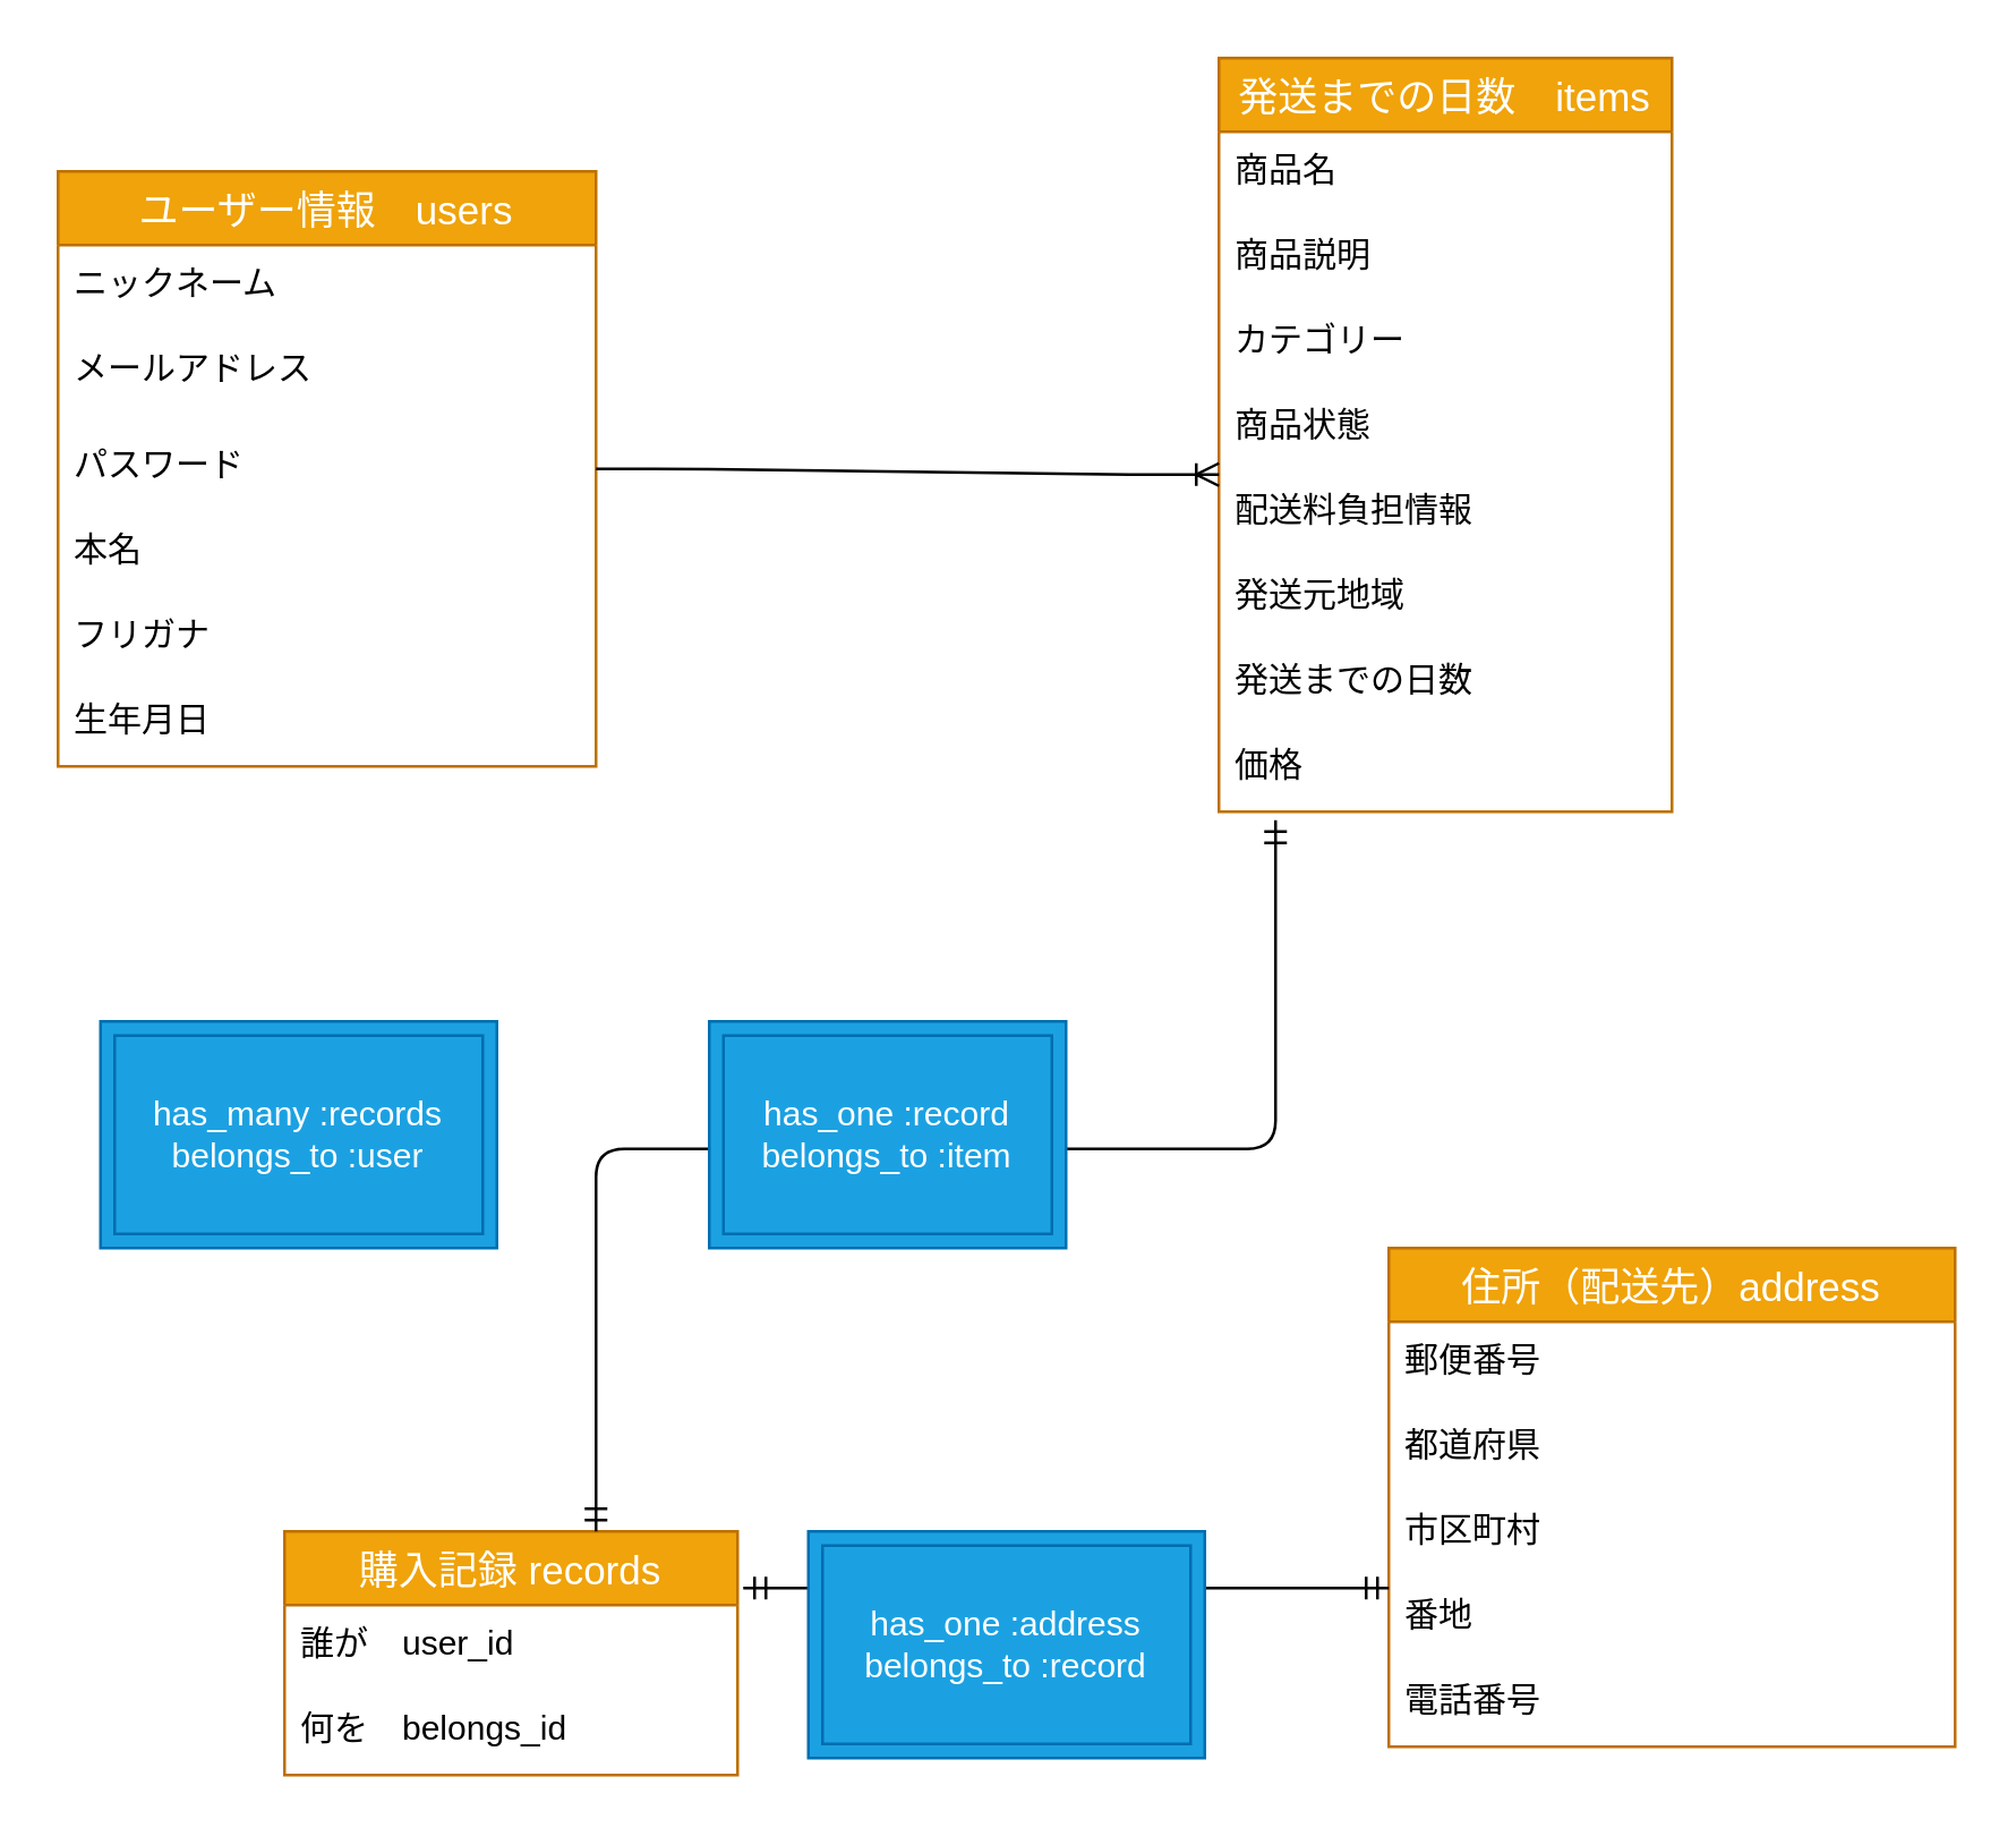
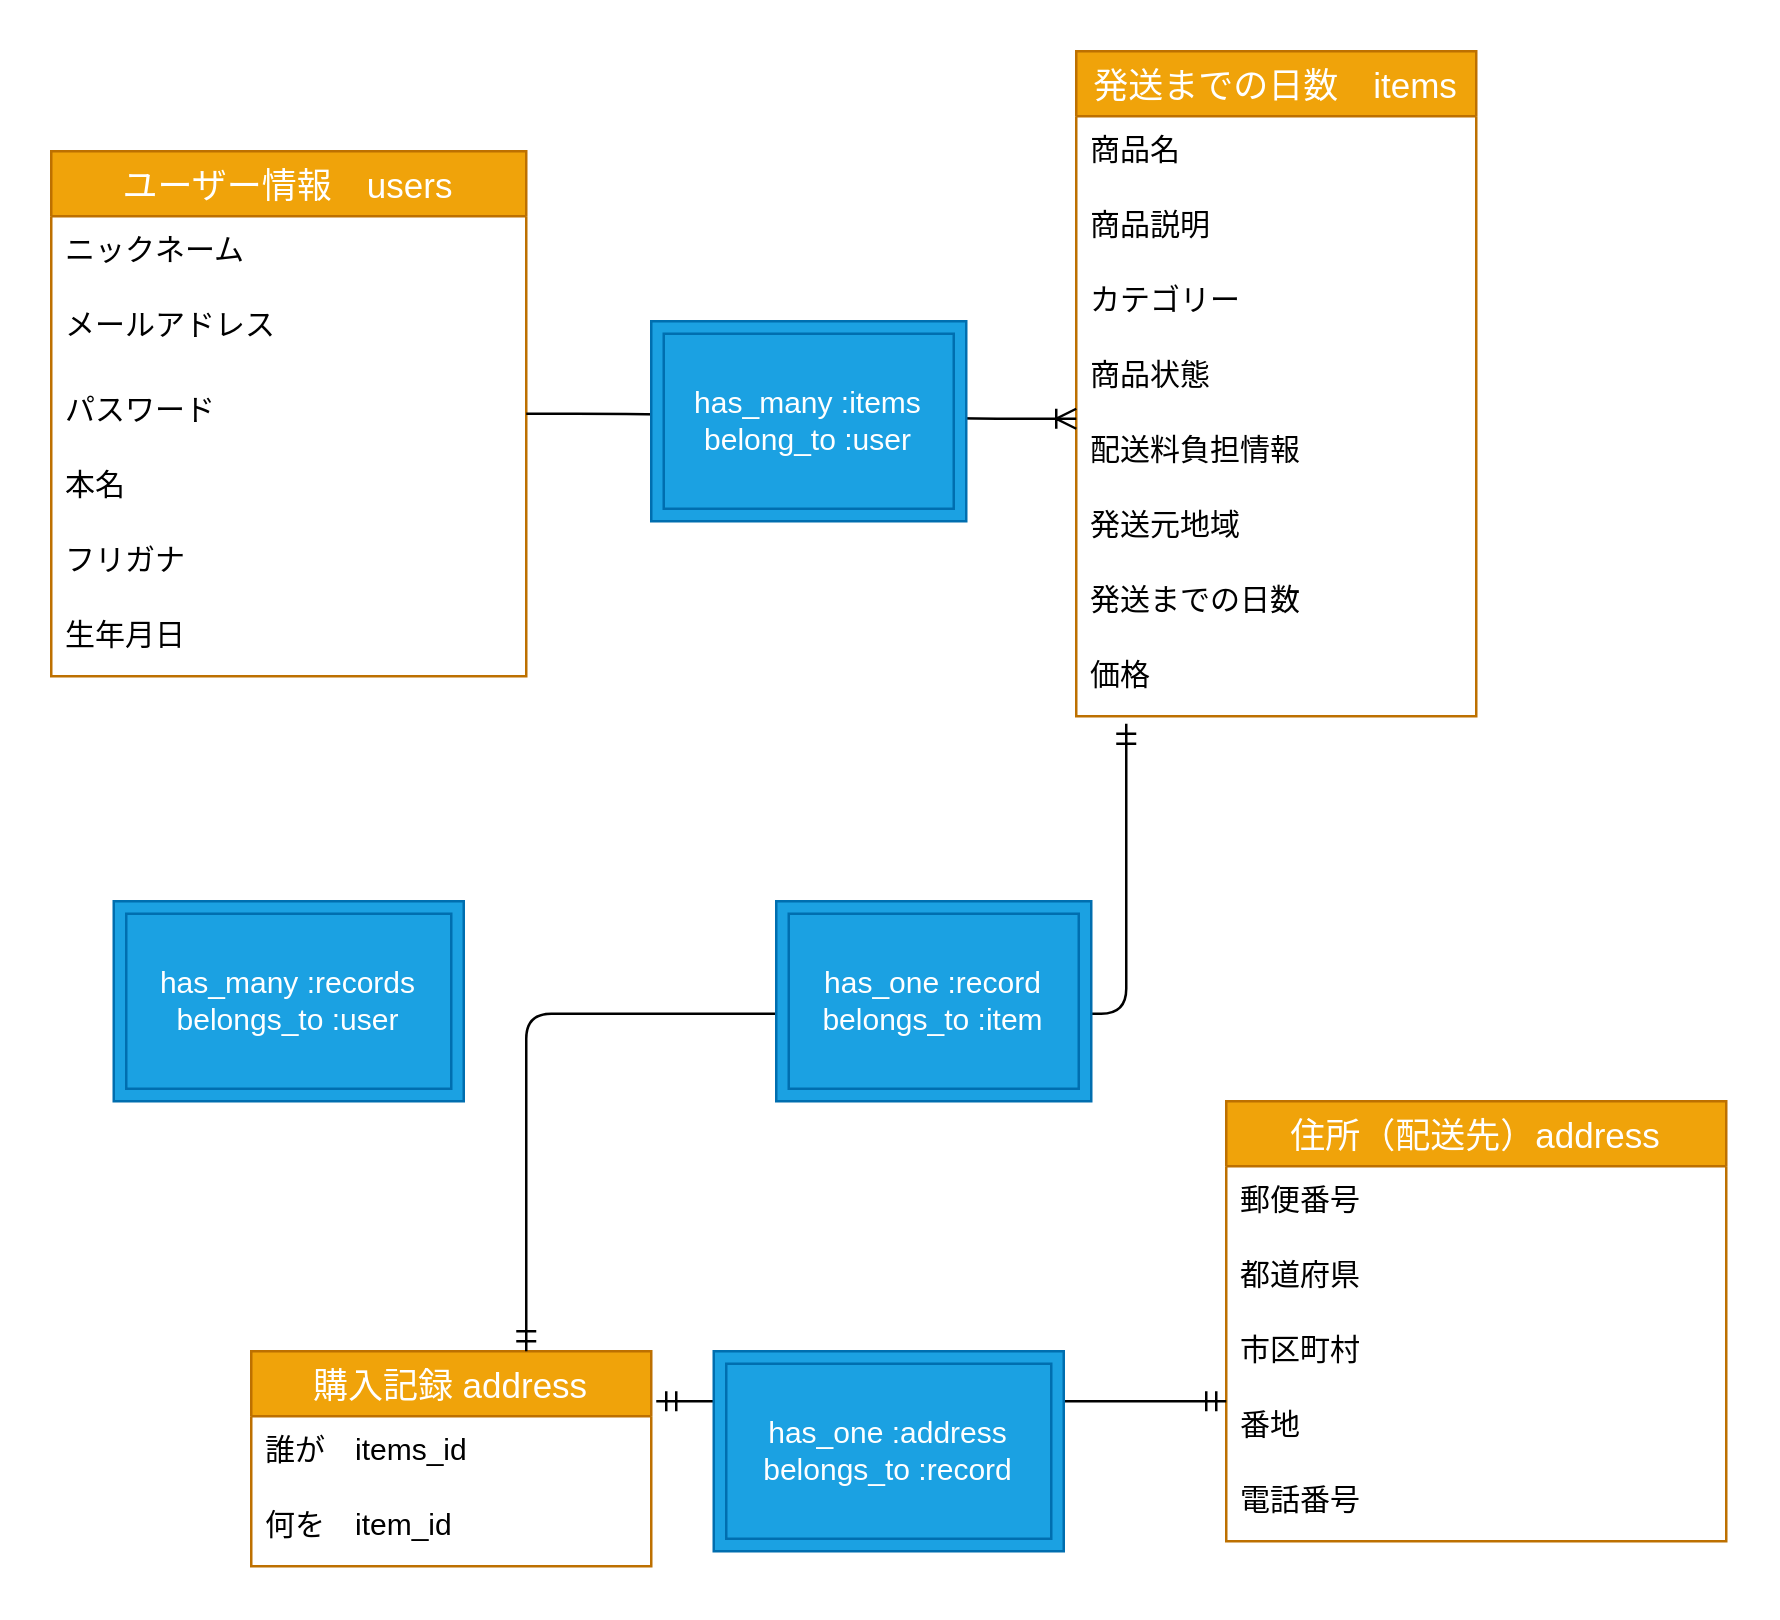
  <mxCell id="0" />
  <mxCell id="1" parent="0" />
  <mxCell id="2" value="ユーザー情報　users" style="swimlane;fontStyle=0;childLayout=stackLayout;horizontal=1;startSize=26;horizontalStack=0;resizeParent=1;resizeParentMax=0;resizeLast=0;collapsible=1;marginBottom=0;align=center;fontSize=14;fillColor=#f0a30a;strokeColor=#BD7000;fontColor=#ffffff;" parent="1" vertex="1"><mxGeometry x="20" y="60" width="190" height="210" as="geometry" /></mxCell>
  <mxCell id="3" value="ニックネーム " style="text;strokeColor=none;fillColor=none;spacingLeft=4;spacingRight=4;overflow=hidden;rotatable=0;points=[[0,0.5],[1,0.5]];portConstraint=eastwest;fontSize=12;" parent="2" vertex="1"><mxGeometry y="26" width="190" height="30" as="geometry" /></mxCell>
  <mxCell id="4" value="メールアドレス " style="text;strokeColor=none;fillColor=none;spacingLeft=4;spacingRight=4;overflow=hidden;rotatable=0;points=[[0,0.5],[1,0.5]];portConstraint=eastwest;fontSize=12;" parent="2" vertex="1"><mxGeometry y="56" width="190" height="34" as="geometry" /></mxCell>
  <mxCell id="5" value="パスワード " style="text;strokeColor=none;fillColor=none;spacingLeft=4;spacingRight=4;overflow=hidden;rotatable=0;points=[[0,0.5],[1,0.5]];portConstraint=eastwest;fontSize=12;" parent="2" vertex="1"><mxGeometry y="90" width="190" height="30" as="geometry" /></mxCell>
  <mxCell id="6" value="本名&#10;" style="text;strokeColor=none;fillColor=none;spacingLeft=4;spacingRight=4;overflow=hidden;rotatable=0;points=[[0,0.5],[1,0.5]];portConstraint=eastwest;fontSize=12;" parent="2" vertex="1"><mxGeometry y="120" width="190" height="30" as="geometry" /></mxCell>
  <mxCell id="7" value="フリガナ" style="text;strokeColor=none;fillColor=none;spacingLeft=4;spacingRight=4;overflow=hidden;rotatable=0;points=[[0,0.5],[1,0.5]];portConstraint=eastwest;fontSize=12;" parent="2" vertex="1"><mxGeometry y="150" width="190" height="30" as="geometry" /></mxCell>
  <mxCell id="8" value="生年月日" style="text;strokeColor=none;fillColor=none;spacingLeft=4;spacingRight=4;overflow=hidden;rotatable=0;points=[[0,0.5],[1,0.5]];portConstraint=eastwest;fontSize=12;" parent="2" vertex="1"><mxGeometry y="180" width="190" height="30" as="geometry" /></mxCell>
  <mxCell id="9" value="発送までの日数　items" style="swimlane;fontStyle=0;childLayout=stackLayout;horizontal=1;startSize=26;horizontalStack=0;resizeParent=1;resizeParentMax=0;resizeLast=0;collapsible=1;marginBottom=0;align=center;fontSize=14;fillColor=#f0a30a;strokeColor=#BD7000;fontColor=#ffffff;" parent="1" vertex="1"><mxGeometry x="430" y="20" width="160" height="266" as="geometry" /></mxCell>
  <mxCell id="10" value="商品名" style="text;strokeColor=none;fillColor=none;spacingLeft=4;spacingRight=4;overflow=hidden;rotatable=0;points=[[0,0.5],[1,0.5]];portConstraint=eastwest;fontSize=12;" parent="9" vertex="1"><mxGeometry y="26" width="160" height="30" as="geometry" /></mxCell>
  <mxCell id="11" value="商品説明" style="text;strokeColor=none;fillColor=none;spacingLeft=4;spacingRight=4;overflow=hidden;rotatable=0;points=[[0,0.5],[1,0.5]];portConstraint=eastwest;fontSize=12;" parent="9" vertex="1"><mxGeometry y="56" width="160" height="30" as="geometry" /></mxCell>
  <mxCell id="12" value="カテゴリー" style="text;strokeColor=none;fillColor=none;spacingLeft=4;spacingRight=4;overflow=hidden;rotatable=0;points=[[0,0.5],[1,0.5]];portConstraint=eastwest;fontSize=12;" parent="9" vertex="1"><mxGeometry y="86" width="160" height="30" as="geometry" /></mxCell>
  <mxCell id="13" value="商品状態" style="text;strokeColor=none;fillColor=none;spacingLeft=4;spacingRight=4;overflow=hidden;rotatable=0;points=[[0,0.5],[1,0.5]];portConstraint=eastwest;fontSize=12;" parent="9" vertex="1"><mxGeometry y="116" width="160" height="30" as="geometry" /></mxCell>
  <mxCell id="14" value="配送料負担情報" style="text;strokeColor=none;fillColor=none;spacingLeft=4;spacingRight=4;overflow=hidden;rotatable=0;points=[[0,0.5],[1,0.5]];portConstraint=eastwest;fontSize=12;" parent="9" vertex="1"><mxGeometry y="146" width="160" height="30" as="geometry" /></mxCell>
  <mxCell id="15" value="発送元地域" style="text;strokeColor=none;fillColor=none;spacingLeft=4;spacingRight=4;overflow=hidden;rotatable=0;points=[[0,0.5],[1,0.5]];portConstraint=eastwest;fontSize=12;" parent="9" vertex="1"><mxGeometry y="176" width="160" height="30" as="geometry" /></mxCell>
  <mxCell id="16" value="発送までの日数" style="text;strokeColor=none;fillColor=none;spacingLeft=4;spacingRight=4;overflow=hidden;rotatable=0;points=[[0,0.5],[1,0.5]];portConstraint=eastwest;fontSize=12;" parent="9" vertex="1"><mxGeometry y="206" width="160" height="30" as="geometry" /></mxCell>
  <mxCell id="17" value="価格" style="text;strokeColor=none;fillColor=none;spacingLeft=4;spacingRight=4;overflow=hidden;rotatable=0;points=[[0,0.5],[1,0.5]];portConstraint=eastwest;fontSize=12;" parent="9" vertex="1"><mxGeometry y="236" width="160" height="30" as="geometry" /></mxCell>
- <mxCell id="18" value="購入記録 records" style="swimlane;fontStyle=0;childLayout=stackLayout;horizontal=1;startSize=26;horizontalStack=0;resizeParent=1;resizeParentMax=0;resizeLast=0;collapsible=1;marginBottom=0;align=center;fontSize=14;fillColor=#f0a30a;strokeColor=#BD7000;fontColor=#ffffff;" parent="1" vertex="1"><mxGeometry x="100" y="540" width="160" height="86" as="geometry" /></mxCell>
- <mxCell id="19" value="誰が　user_id" style="text;strokeColor=none;fillColor=none;spacingLeft=4;spacingRight=4;overflow=hidden;rotatable=0;points=[[0,0.5],[1,0.5]];portConstraint=eastwest;fontSize=12;" parent="18" vertex="1"><mxGeometry y="26" width="160" height="30" as="geometry" /></mxCell>
- <mxCell id="20" value="何を　belongs_id" style="text;strokeColor=none;fillColor=none;spacingLeft=4;spacingRight=4;overflow=hidden;rotatable=0;points=[[0,0.5],[1,0.5]];portConstraint=eastwest;fontSize=12;" parent="18" vertex="1"><mxGeometry y="56" width="160" height="30" as="geometry" /></mxCell>
+ <mxCell id="18" value="購入記録 address" style="swimlane;fontStyle=0;childLayout=stackLayout;horizontal=1;startSize=26;horizontalStack=0;resizeParent=1;resizeParentMax=0;resizeLast=0;collapsible=1;marginBottom=0;align=center;fontSize=14;fillColor=#f0a30a;strokeColor=#BD7000;fontColor=#ffffff;" parent="1" vertex="1"><mxGeometry x="100" y="540" width="160" height="86" as="geometry" /></mxCell>
+ <mxCell id="19" value="誰が　items_id" style="text;strokeColor=none;fillColor=none;spacingLeft=4;spacingRight=4;overflow=hidden;rotatable=0;points=[[0,0.5],[1,0.5]];portConstraint=eastwest;fontSize=12;" parent="18" vertex="1"><mxGeometry y="26" width="160" height="30" as="geometry" /></mxCell>
+ <mxCell id="20" value="何を　item_id" style="text;strokeColor=none;fillColor=none;spacingLeft=4;spacingRight=4;overflow=hidden;rotatable=0;points=[[0,0.5],[1,0.5]];portConstraint=eastwest;fontSize=12;" parent="18" vertex="1"><mxGeometry y="56" width="160" height="30" as="geometry" /></mxCell>
  <mxCell id="21" value="住所（配送先）address" style="swimlane;fontStyle=0;childLayout=stackLayout;horizontal=1;startSize=26;horizontalStack=0;resizeParent=1;resizeParentMax=0;resizeLast=0;collapsible=1;marginBottom=0;align=center;fontSize=14;fillColor=#f0a30a;strokeColor=#BD7000;fontColor=#ffffff;" parent="1" vertex="1"><mxGeometry x="490" y="440" width="200" height="176" as="geometry" /></mxCell>
  <mxCell id="22" value="郵便番号" style="text;strokeColor=none;fillColor=none;spacingLeft=4;spacingRight=4;overflow=hidden;rotatable=0;points=[[0,0.5],[1,0.5]];portConstraint=eastwest;fontSize=12;" parent="21" vertex="1"><mxGeometry y="26" width="200" height="30" as="geometry" /></mxCell>
  <mxCell id="23" value="都道府県" style="text;strokeColor=none;fillColor=none;spacingLeft=4;spacingRight=4;overflow=hidden;rotatable=0;points=[[0,0.5],[1,0.5]];portConstraint=eastwest;fontSize=12;" parent="21" vertex="1"><mxGeometry y="56" width="200" height="30" as="geometry" /></mxCell>
  <mxCell id="24" value="市区町村" style="text;strokeColor=none;fillColor=none;spacingLeft=4;spacingRight=4;overflow=hidden;rotatable=0;points=[[0,0.5],[1,0.5]];portConstraint=eastwest;fontSize=12;" parent="21" vertex="1"><mxGeometry y="86" width="200" height="30" as="geometry" /></mxCell>
  <mxCell id="25" value="番地" style="text;strokeColor=none;fillColor=none;spacingLeft=4;spacingRight=4;overflow=hidden;rotatable=0;points=[[0,0.5],[1,0.5]];portConstraint=eastwest;fontSize=12;" parent="21" vertex="1"><mxGeometry y="116" width="200" height="30" as="geometry" /></mxCell>
  <mxCell id="26" value="電話番号" style="text;strokeColor=none;fillColor=none;spacingLeft=4;spacingRight=4;overflow=hidden;rotatable=0;points=[[0,0.5],[1,0.5]];portConstraint=eastwest;fontSize=12;" parent="21" vertex="1"><mxGeometry y="146" width="200" height="30" as="geometry" /></mxCell>
  <mxCell id="27" value="" style="edgeStyle=entityRelationEdgeStyle;fontSize=12;html=1;endArrow=ERmandOne;startArrow=ERmandOne;entryX=0;entryY=0.133;entryDx=0;entryDy=0;entryPerimeter=0;" parent="1" target="25" edge="1"><mxGeometry width="100" height="100" relative="1" as="geometry"><mxPoint x="262" y="560" as="sourcePoint" /><mxPoint x="400" y="580" as="targetPoint" /></mxGeometry></mxCell>
  <mxCell id="28" value="" style="edgeStyle=entityRelationEdgeStyle;fontSize=12;html=1;endArrow=ERoneToMany;exitX=1;exitY=0.5;exitDx=0;exitDy=0;" parent="1" source="5" edge="1"><mxGeometry width="100" height="100" relative="1" as="geometry"><mxPoint x="320" y="260" as="sourcePoint" /><mxPoint x="430" y="167" as="targetPoint" /></mxGeometry></mxCell>
  <mxCell id="29" value="" style="edgeStyle=orthogonalEdgeStyle;fontSize=12;html=1;endArrow=ERmandOne;startArrow=ERmandOne;entryX=0.125;entryY=1.1;entryDx=0;entryDy=0;entryPerimeter=0;" parent="1" target="17" edge="1"><mxGeometry width="100" height="100" relative="1" as="geometry"><mxPoint x="210" y="540" as="sourcePoint" /><mxPoint x="420" y="270" as="targetPoint" /><Array as="points"><mxPoint x="210" y="405" /><mxPoint x="450" y="405" /></Array></mxGeometry></mxCell>
- <mxCell id="31" value="has_one :record&lt;br&gt;belongs_to :item" style="shape=ext;margin=3;double=1;whiteSpace=wrap;html=1;align=center;fillColor=#1ba1e2;strokeColor=#006EAF;fontColor=#ffffff;" parent="1" vertex="1"><mxGeometry x="250" y="360" width="126" height="80" as="geometry" /></mxCell>
- <mxCell id="32" value="has_many :records&lt;br&gt;belongs_to :user" style="shape=ext;margin=3;double=1;whiteSpace=wrap;html=1;align=center;fillColor=#1ba1e2;strokeColor=#006EAF;fontColor=#ffffff;" parent="1" vertex="1"><mxGeometry x="35" y="360" width="140" height="80" as="geometry" /></mxCell>
+ <mxCell id="30" value="has_many :items&lt;br&gt;belong_to :user" style="shape=ext;margin=3;double=1;whiteSpace=wrap;html=1;align=center;fillColor=#1ba1e2;strokeColor=#006EAF;fontColor=#ffffff;" parent="1" vertex="1"><mxGeometry x="260" y="128" width="126" height="80" as="geometry" /></mxCell>
+ <mxCell id="31" value="has_one :record&lt;br&gt;belongs_to :item" style="shape=ext;margin=3;double=1;whiteSpace=wrap;html=1;align=center;fillColor=#1ba1e2;strokeColor=#006EAF;fontColor=#ffffff;" parent="1" vertex="1"><mxGeometry x="310" y="360" width="126" height="80" as="geometry" /></mxCell>
+ <mxCell id="32" value="has_many :records&lt;br&gt;belongs_to :user" style="shape=ext;margin=3;double=1;whiteSpace=wrap;html=1;align=center;fillColor=#1ba1e2;strokeColor=#006EAF;fontColor=#ffffff;" parent="1" vertex="1"><mxGeometry x="45" y="360" width="140" height="80" as="geometry" /></mxCell>
  <mxCell id="33" value="has_one :address&lt;br&gt;belongs_to :record" style="shape=ext;margin=3;double=1;whiteSpace=wrap;html=1;align=center;fillColor=#1ba1e2;strokeColor=#006EAF;fontColor=#ffffff;" parent="1" vertex="1"><mxGeometry x="285" y="540" width="140" height="80" as="geometry" /></mxCell>
